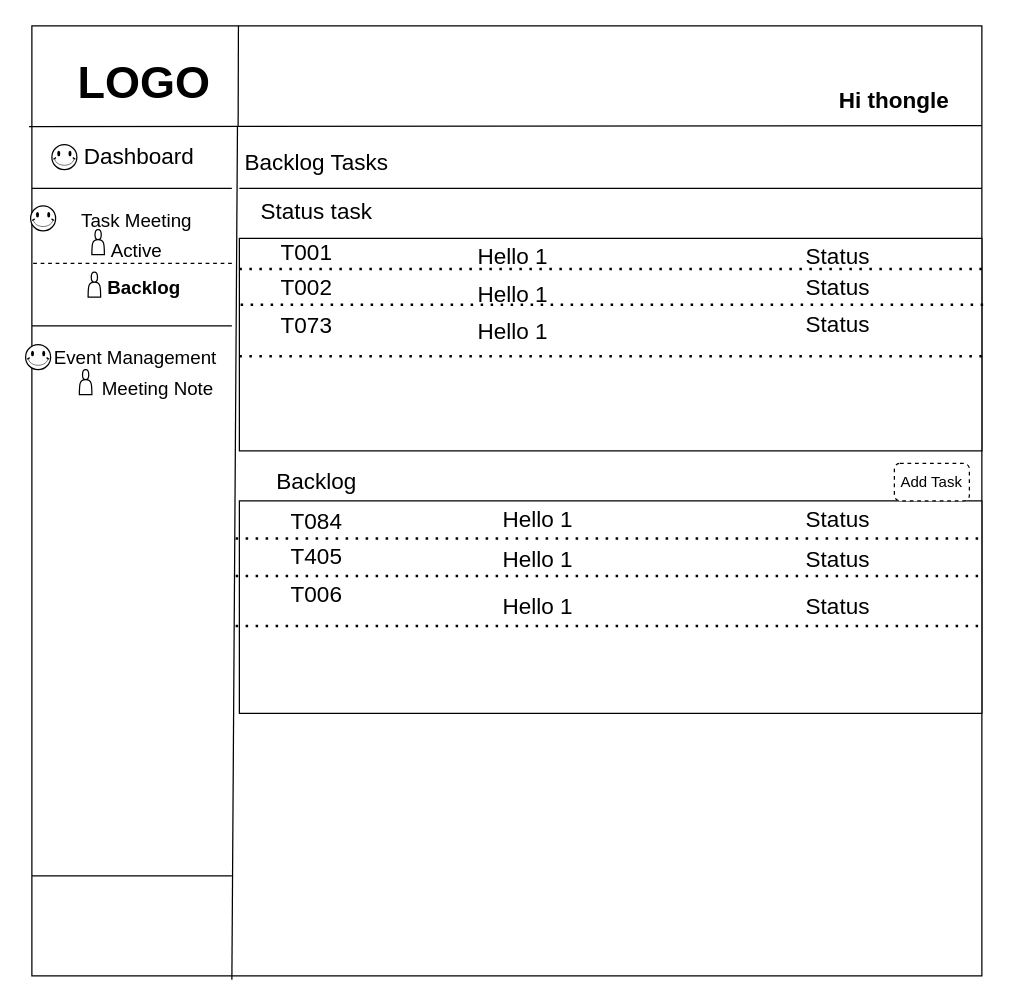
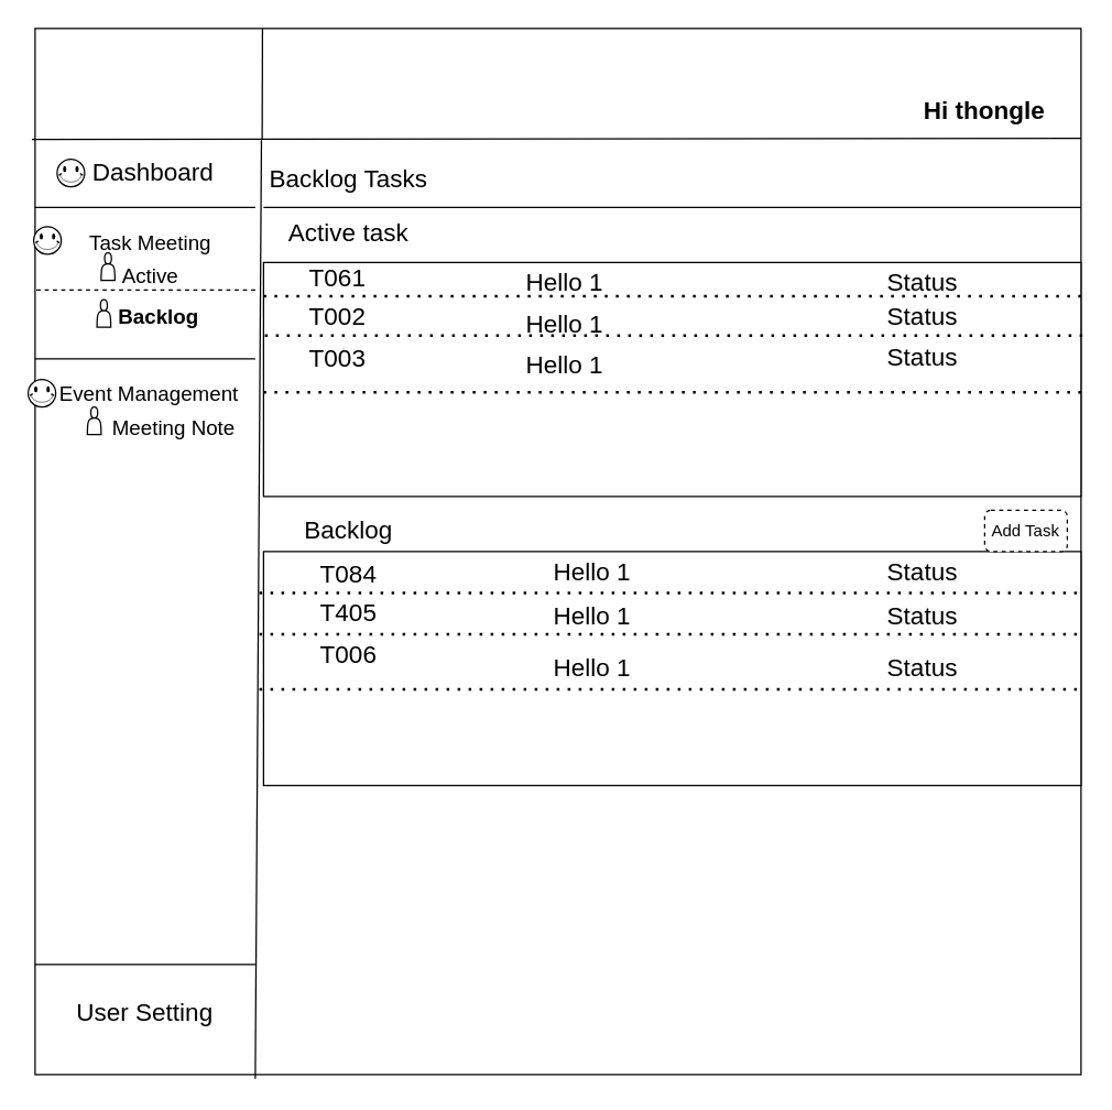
  <mxCell id="0" />
  <mxCell id="1" parent="0" />
  <mxCell id="2" value="" style="whiteSpace=wrap;html=1;aspect=fixed;" vertex="1" parent="1"><mxGeometry x="25" y="20" width="760" height="760" as="geometry" /></mxCell>
  <mxCell id="3" value="" style="endArrow=none;html=1;rounded=0;exitX=-0.003;exitY=0.106;exitDx=0;exitDy=0;exitPerimeter=0;entryX=1;entryY=0.105;entryDx=0;entryDy=0;entryPerimeter=0;" edge="1" parent="1" source="2" target="2"><mxGeometry width="50" height="50" relative="1" as="geometry"><mxPoint x="475" y="450" as="sourcePoint" /><mxPoint x="525" y="400" as="targetPoint" /></mxGeometry></mxCell>
  <mxCell id="4" value="" style="endArrow=none;html=1;rounded=0;exitX=0.152;exitY=1.004;exitDx=0;exitDy=0;exitPerimeter=0;" edge="1" parent="1"><mxGeometry width="50" height="50" relative="1" as="geometry"><mxPoint x="185" y="783.04" as="sourcePoint" /><mxPoint x="189.48" y="100" as="targetPoint" /></mxGeometry></mxCell>
  <mxCell id="5" value="" style="endArrow=none;html=1;rounded=0;entryX=0.224;entryY=0;entryDx=0;entryDy=0;entryPerimeter=0;" edge="1" parent="1"><mxGeometry width="50" height="50" relative="1" as="geometry"><mxPoint x="190" y="100" as="sourcePoint" /><mxPoint x="190.24" y="20" as="targetPoint" /></mxGeometry></mxCell>
- <mxCell id="6" value="&lt;b&gt;&lt;font style=&quot;font-size: 36px;&quot;&gt;LOGO&lt;/font&gt;&lt;/b&gt;" style="text;html=1;strokeColor=none;fillColor=none;align=center;verticalAlign=middle;whiteSpace=wrap;rounded=0;" vertex="1" parent="1"><mxGeometry x="55" y="40" width="120" height="50" as="geometry" /></mxCell>
  <mxCell id="7" value="&lt;b&gt;&lt;font style=&quot;font-size: 18px;&quot;&gt;Hi thongle&lt;/font&gt;&lt;/b&gt;" style="text;html=1;strokeColor=none;fillColor=none;align=center;verticalAlign=middle;whiteSpace=wrap;rounded=0;" vertex="1" parent="1"><mxGeometry x="650" y="50" width="130" height="60" as="geometry" /></mxCell>
  <mxCell id="8" value="&lt;font style=&quot;font-size: 18px;&quot;&gt;Dashboard&lt;/font&gt;" style="text;html=1;strokeColor=none;fillColor=none;align=center;verticalAlign=middle;whiteSpace=wrap;rounded=0;" vertex="1" parent="1"><mxGeometry x="46" y="110" width="130" height="30" as="geometry" /></mxCell>
  <mxCell id="9" value="" style="endArrow=none;html=1;rounded=0;" edge="1" parent="1"><mxGeometry width="50" height="50" relative="1" as="geometry"><mxPoint x="25" y="150" as="sourcePoint" /><mxPoint x="185" y="150" as="targetPoint" /><Array as="points" /></mxGeometry></mxCell>
+ <mxCell id="10" value="&lt;font style=&quot;font-size: 18px;&quot;&gt;User Setting&lt;/font&gt;" style="text;html=1;strokeColor=none;fillColor=none;align=center;verticalAlign=middle;whiteSpace=wrap;rounded=0;" vertex="1" parent="1"><mxGeometry x="35" y="720" width="140" height="30" as="geometry" /></mxCell>
  <mxCell id="11" value="&lt;font style=&quot;font-size: 15px;&quot;&gt;Task Meeting&lt;/font&gt;" style="text;html=1;strokeColor=none;fillColor=none;align=center;verticalAlign=middle;whiteSpace=wrap;rounded=0;" vertex="1" parent="1"><mxGeometry x="44" y="160" width="130" height="30" as="geometry" /></mxCell>
  <mxCell id="12" value="" style="verticalLabelPosition=bottom;verticalAlign=top;html=1;shape=mxgraph.basic.smiley" vertex="1" parent="1"><mxGeometry x="41" y="115" width="20" height="20" as="geometry" /></mxCell>
  <mxCell id="13" value="" style="verticalLabelPosition=bottom;verticalAlign=top;html=1;shape=mxgraph.basic.smiley" vertex="1" parent="1"><mxGeometry x="24" y="164" width="20" height="20" as="geometry" /></mxCell>
  <mxCell id="14" value="" style="endArrow=none;html=1;rounded=0;" edge="1" parent="1"><mxGeometry width="50" height="50" relative="1" as="geometry"><mxPoint x="25" y="260" as="sourcePoint" /><mxPoint x="185" y="260" as="targetPoint" /><Array as="points" /></mxGeometry></mxCell>
  <mxCell id="15" value="&lt;font style=&quot;font-size: 15px;&quot;&gt;Active&lt;/font&gt;" style="text;html=1;strokeColor=none;fillColor=none;align=center;verticalAlign=middle;whiteSpace=wrap;rounded=0;" vertex="1" parent="1"><mxGeometry x="44" y="184" width="130" height="30" as="geometry" /></mxCell>
  <mxCell id="16" value="&lt;font style=&quot;font-size: 15px;&quot;&gt;&lt;b&gt;Backlog&lt;/b&gt;&lt;/font&gt;" style="text;html=1;strokeColor=none;fillColor=none;align=center;verticalAlign=middle;whiteSpace=wrap;rounded=0;" vertex="1" parent="1"><mxGeometry x="50" y="214" width="130" height="30" as="geometry" /></mxCell>
  <mxCell id="17" value="" style="endArrow=none;dashed=1;html=1;rounded=0;entryX=0;entryY=0.25;entryDx=0;entryDy=0;" edge="1" parent="1" target="2"><mxGeometry width="50" height="50" relative="1" as="geometry"><mxPoint x="185" y="210" as="sourcePoint" /><mxPoint x="60" y="214" as="targetPoint" /></mxGeometry></mxCell>
  <mxCell id="18" value="" style="shape=actor;whiteSpace=wrap;html=1;" vertex="1" parent="1"><mxGeometry x="73" y="183" width="10" height="20" as="geometry" /></mxCell>
  <mxCell id="19" value="" style="shape=actor;whiteSpace=wrap;html=1;" vertex="1" parent="1"><mxGeometry x="70" y="217" width="10" height="20" as="geometry" /></mxCell>
  <mxCell id="20" value="&lt;font style=&quot;font-size: 15px;&quot;&gt;Event Management&lt;/font&gt;" style="text;html=1;strokeColor=none;fillColor=none;align=center;verticalAlign=middle;whiteSpace=wrap;rounded=0;" vertex="1" parent="1"><mxGeometry x="41" y="270" width="134" height="30" as="geometry" /></mxCell>
  <mxCell id="21" value="" style="verticalLabelPosition=bottom;verticalAlign=top;html=1;shape=mxgraph.basic.smiley" vertex="1" parent="1"><mxGeometry x="20" y="275" width="20" height="20" as="geometry" /></mxCell>
  <mxCell id="22" value="&lt;font style=&quot;font-size: 15px;&quot;&gt;Meeting Note&lt;/font&gt;" style="text;html=1;strokeColor=none;fillColor=none;align=center;verticalAlign=middle;whiteSpace=wrap;rounded=0;" vertex="1" parent="1"><mxGeometry x="61" y="295" width="130" height="30" as="geometry" /></mxCell>
  <mxCell id="23" value="" style="shape=actor;whiteSpace=wrap;html=1;" vertex="1" parent="1"><mxGeometry x="63" y="295" width="10" height="20" as="geometry" /></mxCell>
  <mxCell id="24" value="" style="endArrow=none;html=1;rounded=0;" edge="1" parent="1"><mxGeometry width="50" height="50" relative="1" as="geometry"><mxPoint x="25" y="700" as="sourcePoint" /><mxPoint x="185" y="700" as="targetPoint" /><Array as="points" /></mxGeometry></mxCell>
  <mxCell id="25" value="" style="endArrow=none;html=1;rounded=0;" edge="1" parent="1"><mxGeometry width="50" height="50" relative="1" as="geometry"><mxPoint x="191" y="150" as="sourcePoint" /><mxPoint x="785" y="150" as="targetPoint" /></mxGeometry></mxCell>
  <mxCell id="26" value="&lt;font style=&quot;font-size: 18px;&quot;&gt;Backlog Tasks&lt;/font&gt;" style="text;html=1;strokeColor=none;fillColor=none;align=center;verticalAlign=middle;whiteSpace=wrap;rounded=0;" vertex="1" parent="1"><mxGeometry x="188" y="115" width="130" height="30" as="geometry" /></mxCell>
- <mxCell id="27" value="&lt;font style=&quot;font-size: 18px;&quot;&gt;Status task&lt;/font&gt;" style="text;html=1;strokeColor=none;fillColor=none;align=center;verticalAlign=middle;whiteSpace=wrap;rounded=0;" vertex="1" parent="1"><mxGeometry x="188" y="154" width="130" height="30" as="geometry" /></mxCell>
+ <mxCell id="27" value="&lt;font style=&quot;font-size: 18px;&quot;&gt;Active task&lt;/font&gt;" style="text;html=1;strokeColor=none;fillColor=none;align=center;verticalAlign=middle;whiteSpace=wrap;rounded=0;" vertex="1" parent="1"><mxGeometry x="188" y="154" width="130" height="30" as="geometry" /></mxCell>
  <mxCell id="28" value="" style="rounded=0;whiteSpace=wrap;html=1;" vertex="1" parent="1"><mxGeometry x="191" y="190" width="594" height="170" as="geometry" /></mxCell>
  <mxCell id="29" value="&lt;font style=&quot;font-size: 18px;&quot;&gt;Backlog&lt;/font&gt;" style="text;html=1;strokeColor=none;fillColor=none;align=center;verticalAlign=middle;whiteSpace=wrap;rounded=0;" vertex="1" parent="1"><mxGeometry x="188" y="370" width="130" height="30" as="geometry" /></mxCell>
  <mxCell id="30" value="" style="rounded=0;whiteSpace=wrap;html=1;" vertex="1" parent="1"><mxGeometry x="191" y="400" width="594" height="170" as="geometry" /></mxCell>
  <mxCell id="31" value="" style="endArrow=none;dashed=1;html=1;dashPattern=1 3;strokeWidth=2;rounded=0;entryX=0;entryY=0.25;entryDx=0;entryDy=0;exitX=1;exitY=0.25;exitDx=0;exitDy=0;" edge="1" parent="1"><mxGeometry width="50" height="50" relative="1" as="geometry"><mxPoint x="785" y="214.5" as="sourcePoint" /><mxPoint x="191" y="214.5" as="targetPoint" /></mxGeometry></mxCell>
  <mxCell id="32" value="" style="endArrow=none;dashed=1;html=1;dashPattern=1 3;strokeWidth=2;rounded=0;entryX=0;entryY=0.25;entryDx=0;entryDy=0;exitX=1;exitY=0.25;exitDx=0;exitDy=0;" edge="1" parent="1"><mxGeometry width="50" height="50" relative="1" as="geometry"><mxPoint x="786" y="243" as="sourcePoint" /><mxPoint x="192" y="243" as="targetPoint" /></mxGeometry></mxCell>
  <mxCell id="33" value="" style="endArrow=none;dashed=1;html=1;dashPattern=1 3;strokeWidth=2;rounded=0;entryX=0;entryY=0.25;entryDx=0;entryDy=0;exitX=1;exitY=0.25;exitDx=0;exitDy=0;" edge="1" parent="1"><mxGeometry width="50" height="50" relative="1" as="geometry"><mxPoint x="782" y="460" as="sourcePoint" /><mxPoint x="188" y="460" as="targetPoint" /></mxGeometry></mxCell>
  <mxCell id="34" value="" style="endArrow=none;dashed=1;html=1;dashPattern=1 3;strokeWidth=2;rounded=0;entryX=0;entryY=0.25;entryDx=0;entryDy=0;exitX=1;exitY=0.25;exitDx=0;exitDy=0;" edge="1" parent="1"><mxGeometry width="50" height="50" relative="1" as="geometry"><mxPoint x="782" y="430" as="sourcePoint" /><mxPoint x="188" y="430" as="targetPoint" /></mxGeometry></mxCell>
  <mxCell id="35" value="" style="endArrow=none;dashed=1;html=1;dashPattern=1 3;strokeWidth=2;rounded=0;entryX=0;entryY=0.25;entryDx=0;entryDy=0;exitX=1;exitY=0.25;exitDx=0;exitDy=0;" edge="1" parent="1"><mxGeometry width="50" height="50" relative="1" as="geometry"><mxPoint x="782" y="500" as="sourcePoint" /><mxPoint x="188" y="500" as="targetPoint" /></mxGeometry></mxCell>
  <mxCell id="36" value="" style="endArrow=none;dashed=1;html=1;dashPattern=1 3;strokeWidth=2;rounded=0;entryX=0;entryY=0.25;entryDx=0;entryDy=0;exitX=1;exitY=0.25;exitDx=0;exitDy=0;" edge="1" parent="1"><mxGeometry width="50" height="50" relative="1" as="geometry"><mxPoint x="785" y="284.29" as="sourcePoint" /><mxPoint x="191" y="284.29" as="targetPoint" /></mxGeometry></mxCell>
  <mxCell id="37" value="Add Task" style="rounded=1;whiteSpace=wrap;html=1;dashed=1;" vertex="1" parent="1"><mxGeometry x="715" y="370" width="60" height="30" as="geometry" /></mxCell>
- <mxCell id="38" value="&lt;font style=&quot;font-size: 18px;&quot;&gt;T001&lt;/font&gt;" style="text;html=1;strokeColor=none;fillColor=none;align=center;verticalAlign=middle;whiteSpace=wrap;rounded=0;" vertex="1" parent="1"><mxGeometry x="180" y="187" width="130" height="30" as="geometry" /></mxCell>
- <mxCell id="39" value="&lt;font style=&quot;font-size: 18px;&quot;&gt;T073&lt;/font&gt;" style="text;html=1;strokeColor=none;fillColor=none;align=center;verticalAlign=middle;whiteSpace=wrap;rounded=0;" vertex="1" parent="1"><mxGeometry x="180" y="245" width="130" height="30" as="geometry" /></mxCell>
+ <mxCell id="38" value="&lt;font style=&quot;font-size: 18px;&quot;&gt;T061&lt;/font&gt;" style="text;html=1;strokeColor=none;fillColor=none;align=center;verticalAlign=middle;whiteSpace=wrap;rounded=0;" vertex="1" parent="1"><mxGeometry x="180" y="187" width="130" height="30" as="geometry" /></mxCell>
+ <mxCell id="39" value="&lt;font style=&quot;font-size: 18px;&quot;&gt;T003&lt;/font&gt;" style="text;html=1;strokeColor=none;fillColor=none;align=center;verticalAlign=middle;whiteSpace=wrap;rounded=0;" vertex="1" parent="1"><mxGeometry x="180" y="245" width="130" height="30" as="geometry" /></mxCell>
  <mxCell id="40" value="&lt;font style=&quot;font-size: 18px;&quot;&gt;T002&lt;/font&gt;" style="text;html=1;strokeColor=none;fillColor=none;align=center;verticalAlign=middle;whiteSpace=wrap;rounded=0;" vertex="1" parent="1"><mxGeometry x="180" y="215" width="130" height="30" as="geometry" /></mxCell>
  <mxCell id="41" value="&lt;font style=&quot;font-size: 18px;&quot;&gt;T084&lt;/font&gt;" style="text;html=1;strokeColor=none;fillColor=none;align=center;verticalAlign=middle;whiteSpace=wrap;rounded=0;" vertex="1" parent="1"><mxGeometry x="188" y="402" width="130" height="30" as="geometry" /></mxCell>
  <mxCell id="42" value="&lt;font style=&quot;font-size: 18px;&quot;&gt;T006&lt;/font&gt;" style="text;html=1;strokeColor=none;fillColor=none;align=center;verticalAlign=middle;whiteSpace=wrap;rounded=0;" vertex="1" parent="1"><mxGeometry x="188" y="460" width="130" height="30" as="geometry" /></mxCell>
  <mxCell id="43" value="&lt;font style=&quot;font-size: 18px;&quot;&gt;T405&lt;/font&gt;" style="text;html=1;strokeColor=none;fillColor=none;align=center;verticalAlign=middle;whiteSpace=wrap;rounded=0;" vertex="1" parent="1"><mxGeometry x="188" y="430" width="130" height="30" as="geometry" /></mxCell>
  <mxCell id="44" value="&lt;font style=&quot;font-size: 18px;&quot;&gt;Hello 1&lt;/font&gt;" style="text;html=1;strokeColor=none;fillColor=none;align=center;verticalAlign=middle;whiteSpace=wrap;rounded=0;" vertex="1" parent="1"><mxGeometry x="345" y="190" width="130" height="30" as="geometry" /></mxCell>
  <mxCell id="45" value="&lt;font style=&quot;font-size: 18px;&quot;&gt;Hello 1&lt;/font&gt;" style="text;html=1;strokeColor=none;fillColor=none;align=center;verticalAlign=middle;whiteSpace=wrap;rounded=0;" vertex="1" parent="1"><mxGeometry x="345" y="220" width="130" height="30" as="geometry" /></mxCell>
  <mxCell id="46" value="&lt;font style=&quot;font-size: 18px;&quot;&gt;Hello 1&lt;/font&gt;" style="text;html=1;strokeColor=none;fillColor=none;align=center;verticalAlign=middle;whiteSpace=wrap;rounded=0;" vertex="1" parent="1"><mxGeometry x="345" y="250" width="130" height="30" as="geometry" /></mxCell>
  <mxCell id="47" value="&lt;font style=&quot;font-size: 18px;&quot;&gt;Hello 1&lt;/font&gt;" style="text;html=1;strokeColor=none;fillColor=none;align=center;verticalAlign=middle;whiteSpace=wrap;rounded=0;" vertex="1" parent="1"><mxGeometry x="365" y="400" width="130" height="30" as="geometry" /></mxCell>
  <mxCell id="48" value="&lt;font style=&quot;font-size: 18px;&quot;&gt;Hello 1&lt;/font&gt;" style="text;html=1;strokeColor=none;fillColor=none;align=center;verticalAlign=middle;whiteSpace=wrap;rounded=0;" vertex="1" parent="1"><mxGeometry x="365" y="432" width="130" height="30" as="geometry" /></mxCell>
  <mxCell id="49" value="&lt;font style=&quot;font-size: 18px;&quot;&gt;Hello 1&lt;/font&gt;" style="text;html=1;strokeColor=none;fillColor=none;align=center;verticalAlign=middle;whiteSpace=wrap;rounded=0;" vertex="1" parent="1"><mxGeometry x="365" y="470" width="130" height="30" as="geometry" /></mxCell>
  <mxCell id="50" value="&lt;font style=&quot;font-size: 18px;&quot;&gt;Status&lt;/font&gt;" style="text;html=1;strokeColor=none;fillColor=none;align=center;verticalAlign=middle;whiteSpace=wrap;rounded=0;" vertex="1" parent="1"><mxGeometry x="605" y="190" width="130" height="30" as="geometry" /></mxCell>
  <mxCell id="51" value="&lt;font style=&quot;font-size: 18px;&quot;&gt;Status&lt;/font&gt;" style="text;html=1;strokeColor=none;fillColor=none;align=center;verticalAlign=middle;whiteSpace=wrap;rounded=0;" vertex="1" parent="1"><mxGeometry x="605" y="215" width="130" height="30" as="geometry" /></mxCell>
  <mxCell id="52" value="&lt;font style=&quot;font-size: 18px;&quot;&gt;Status&lt;/font&gt;" style="text;html=1;strokeColor=none;fillColor=none;align=center;verticalAlign=middle;whiteSpace=wrap;rounded=0;" vertex="1" parent="1"><mxGeometry x="605" y="244" width="130" height="30" as="geometry" /></mxCell>
  <mxCell id="53" value="&lt;font style=&quot;font-size: 18px;&quot;&gt;Status&lt;/font&gt;" style="text;html=1;strokeColor=none;fillColor=none;align=center;verticalAlign=middle;whiteSpace=wrap;rounded=0;" vertex="1" parent="1"><mxGeometry x="605" y="400" width="130" height="30" as="geometry" /></mxCell>
  <mxCell id="54" value="&lt;font style=&quot;font-size: 18px;&quot;&gt;Status&lt;/font&gt;" style="text;html=1;strokeColor=none;fillColor=none;align=center;verticalAlign=middle;whiteSpace=wrap;rounded=0;" vertex="1" parent="1"><mxGeometry x="605" y="432" width="130" height="30" as="geometry" /></mxCell>
  <mxCell id="55" value="&lt;font style=&quot;font-size: 18px;&quot;&gt;Status&lt;/font&gt;" style="text;html=1;strokeColor=none;fillColor=none;align=center;verticalAlign=middle;whiteSpace=wrap;rounded=0;" vertex="1" parent="1"><mxGeometry x="605" y="470" width="130" height="30" as="geometry" /></mxCell>
